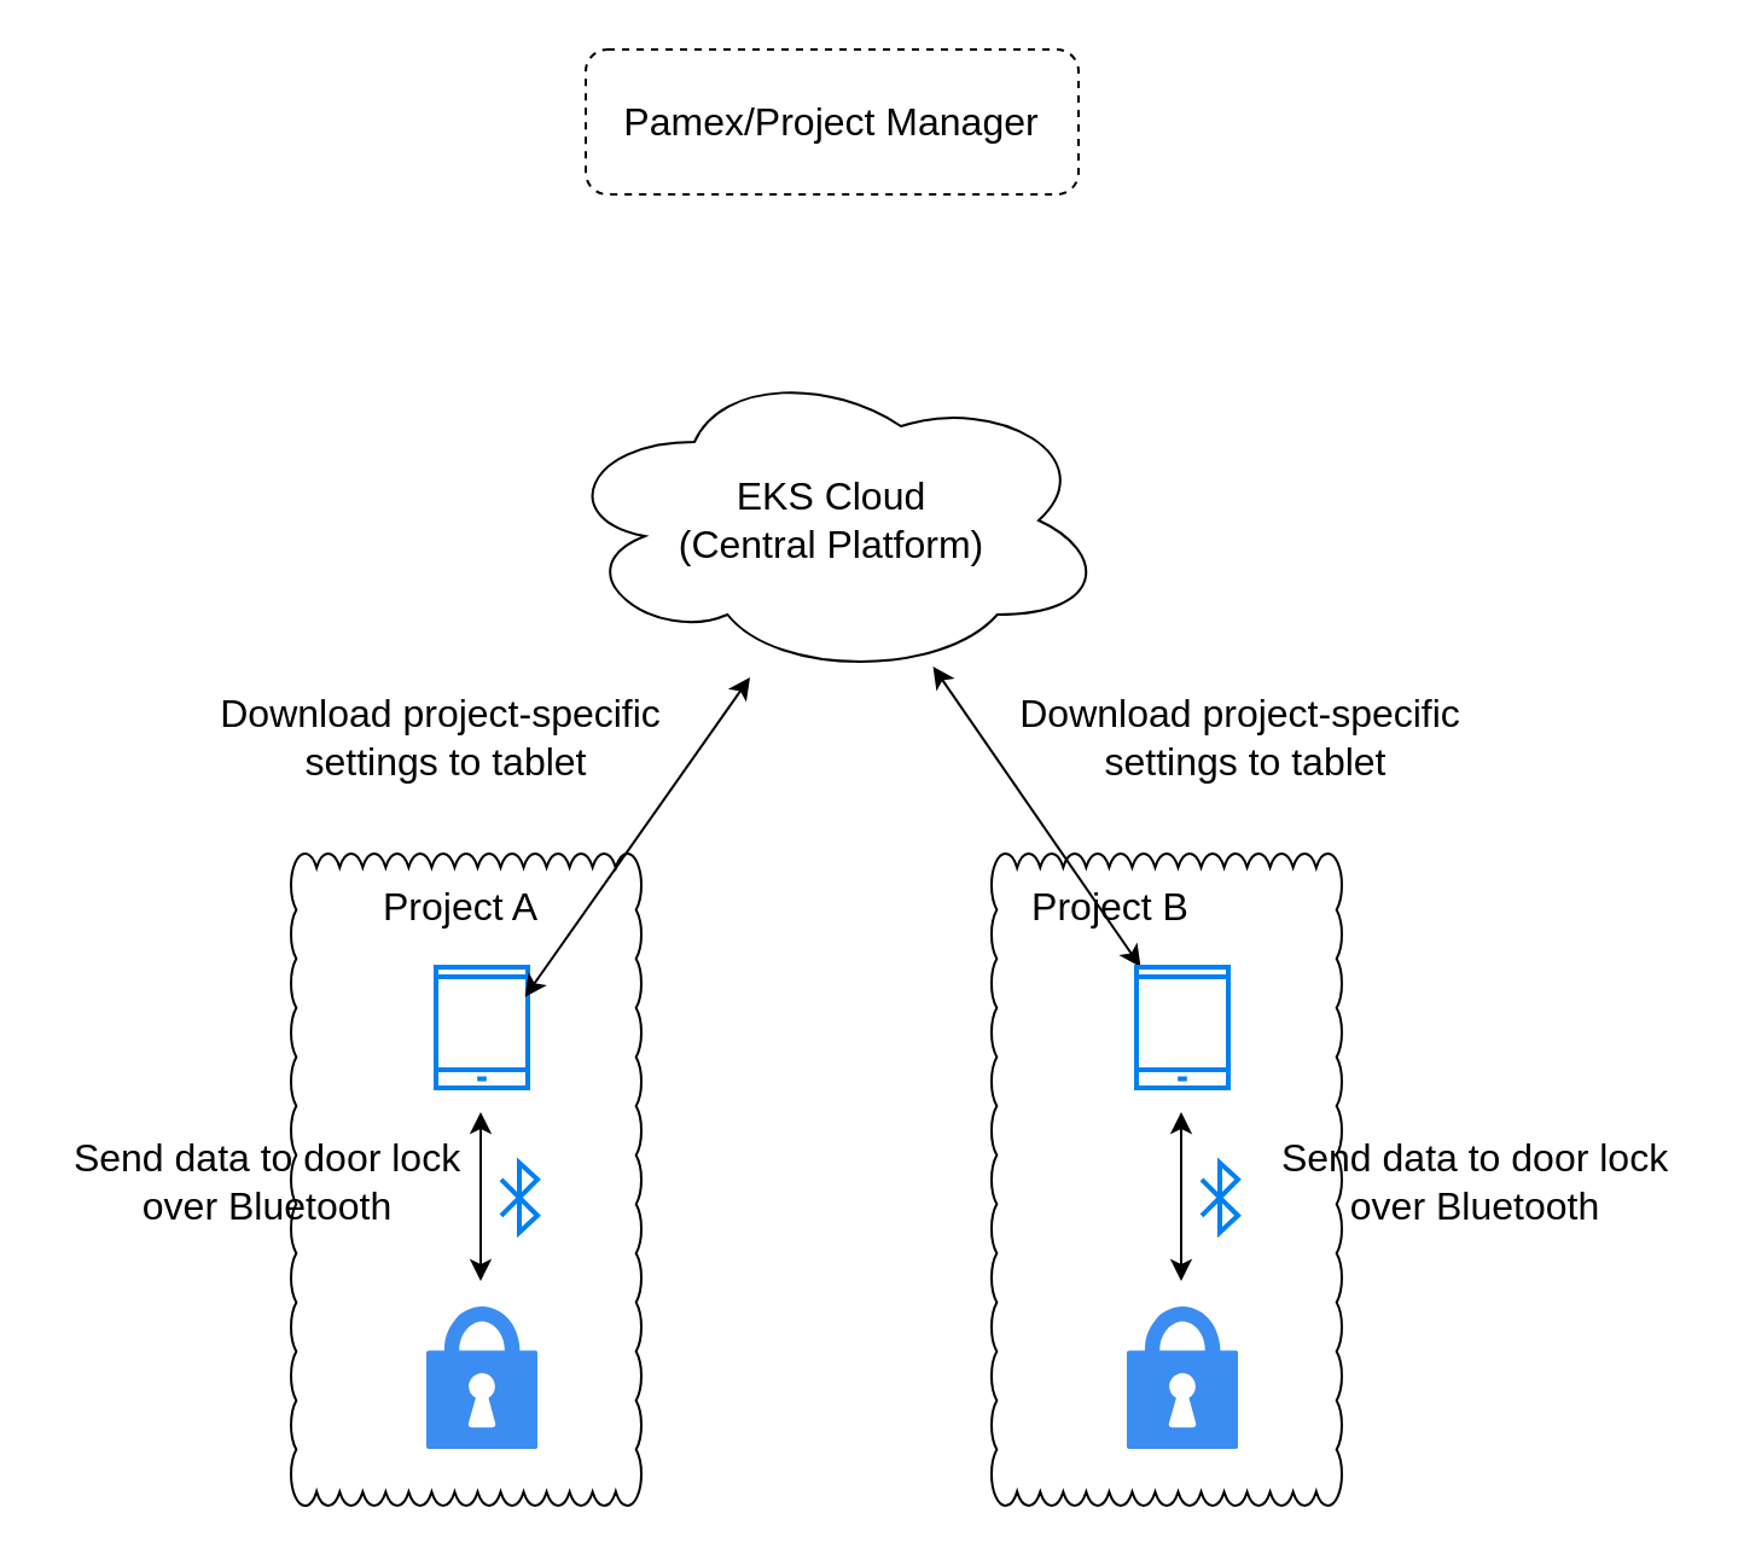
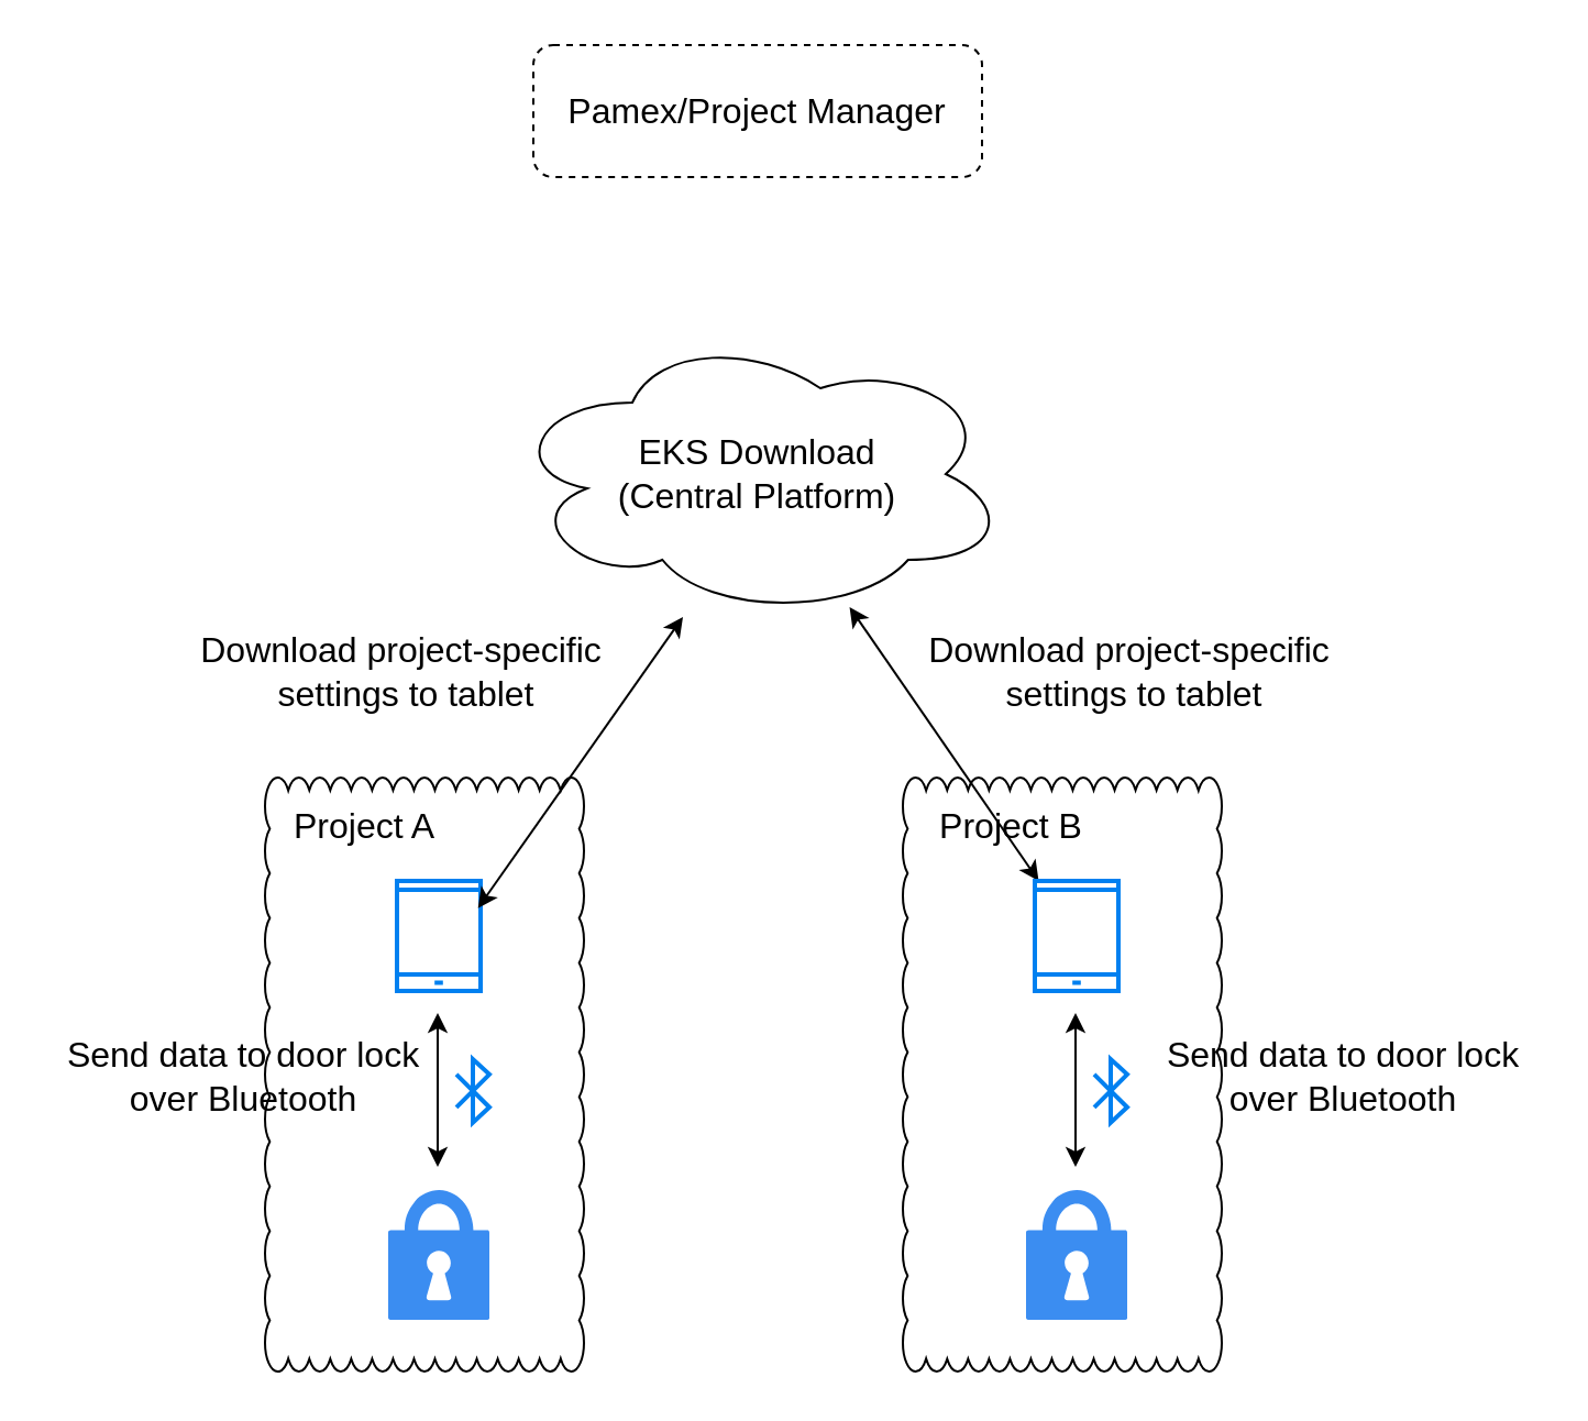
  <mxCell id="0" />
  <mxCell id="1" parent="0" />
  <mxCell id="2" value="" style="whiteSpace=wrap;html=1;shape=mxgraph.basic.cloud_rect" parent="1" vertex="1"><mxGeometry x="410" y="353.01" width="145" height="270" as="geometry" /></mxCell>
  <mxCell id="3" value="&lt;font style=&quot;font-size: 16px;&quot;&gt;Pamex/&lt;/font&gt;&lt;span style=&quot;font-size: 16px; background-color: transparent; color: light-dark(rgb(0, 0, 0), rgb(255, 255, 255));&quot;&gt;Project Manager&lt;/span&gt;" style="rounded=1;whiteSpace=wrap;html=1;dashed=1;" parent="1" vertex="1"><mxGeometry x="242" y="20" width="204" height="60" as="geometry" /></mxCell>
- <mxCell id="4" value="&lt;font style=&quot;font-size: 16px;&quot;&gt;EKS Cloud&lt;/font&gt;&lt;div&gt;&lt;font style=&quot;font-size: 16px;&quot;&gt;(Central Platform)&lt;/font&gt;&lt;/div&gt;" style="ellipse;shape=cloud;whiteSpace=wrap;html=1;" parent="1" vertex="1"><mxGeometry x="230" y="150" width="228" height="130" as="geometry" /></mxCell>
+ <mxCell id="4" value="&lt;font style=&quot;font-size: 16px;&quot;&gt;EKS Download&lt;/font&gt;&lt;div&gt;&lt;font style=&quot;font-size: 16px;&quot;&gt;(Central Platform)&lt;/font&gt;&lt;/div&gt;" style="ellipse;shape=cloud;whiteSpace=wrap;html=1;" parent="1" vertex="1"><mxGeometry x="230" y="150" width="228" height="130" as="geometry" /></mxCell>
  <mxCell id="5" value="" style="whiteSpace=wrap;html=1;shape=mxgraph.basic.cloud_rect" parent="1" vertex="1"><mxGeometry x="120" y="353.01" width="145" height="270" as="geometry" /></mxCell>
  <mxCell id="6" value="" style="html=1;verticalLabelPosition=bottom;align=center;labelBackgroundColor=#ffffff;verticalAlign=top;strokeWidth=2;strokeColor=#0080F0;shadow=0;dashed=0;shape=mxgraph.ios7.icons.smartphone;" parent="1" vertex="1"><mxGeometry x="180" y="400" width="38" height="50" as="geometry" /></mxCell>
  <mxCell id="7" value="" style="sketch=0;html=1;aspect=fixed;strokeColor=none;shadow=0;fillColor=#3B8DF1;verticalAlign=top;labelPosition=center;verticalLabelPosition=bottom;shape=mxgraph.gcp2.lock" parent="1" vertex="1"><mxGeometry x="176" y="540.51" width="46" height="58.97" as="geometry" /></mxCell>
  <mxCell id="8" value="" style="endArrow=classic;startArrow=classic;html=1;rounded=0;" parent="1" edge="1"><mxGeometry width="50" height="50" relative="1" as="geometry"><mxPoint x="198.5" y="530" as="sourcePoint" /><mxPoint x="198.5" y="460" as="targetPoint" /></mxGeometry></mxCell>
  <mxCell id="9" value="" style="endArrow=classic;startArrow=classic;html=1;rounded=0;exitX=0.969;exitY=0.247;exitDx=0;exitDy=0;exitPerimeter=0;" parent="1" source="6" edge="1"><mxGeometry width="50" height="50" relative="1" as="geometry"><mxPoint x="260" y="330" as="sourcePoint" /><mxPoint x="310" y="280" as="targetPoint" /></mxGeometry></mxCell>
  <mxCell id="10" value="&lt;font style=&quot;font-size: 16px;&quot;&gt;Download project-&lt;/font&gt;&lt;font style=&quot;background-color: transparent; color: light-dark(rgb(0, 0, 0), rgb(255, 255, 255)); font-size: 16px;&quot;&gt;specific&amp;nbsp;&lt;/font&gt;&lt;div&gt;&lt;span style=&quot;background-color: transparent; color: light-dark(rgb(0, 0, 0), rgb(255, 255, 255)); font-size: 16px;&quot;&gt;settings to tablet&lt;/span&gt;&lt;/div&gt;" style="text;html=1;align=center;verticalAlign=middle;resizable=0;points=[];autosize=1;strokeColor=none;fillColor=none;" parent="1" vertex="1"><mxGeometry x="79" y="280" width="210" height="50" as="geometry" /></mxCell>
- <mxCell id="11" value="&lt;font style=&quot;font-size: 16px;&quot;&gt;Project A&lt;/font&gt;" style="text;html=1;align=center;verticalAlign=middle;resizable=0;points=[];autosize=1;strokeColor=none;fillColor=none;" parent="1" vertex="1"><mxGeometry x="145" y="360" width="90" height="30" as="geometry" /></mxCell>
+ <mxCell id="11" value="&lt;font style=&quot;font-size: 16px;&quot;&gt;Project A&lt;/font&gt;" style="text;html=1;align=center;verticalAlign=middle;resizable=0;points=[];autosize=1;strokeColor=none;fillColor=none;" parent="1" vertex="1"><mxGeometry x="120" y="360" width="90" height="30" as="geometry" /></mxCell>
  <mxCell id="12" value="" style="endArrow=classic;startArrow=classic;html=1;rounded=0;" parent="1" source="16" target="4" edge="1"><mxGeometry width="50" height="50" relative="1" as="geometry"><mxPoint x="492.832" y="387.11" as="sourcePoint" /><mxPoint x="531" y="330" as="targetPoint" /></mxGeometry></mxCell>
  <mxCell id="13" value="&lt;font style=&quot;font-size: 16px;&quot;&gt;Download project-specific&amp;nbsp;&lt;/font&gt;&lt;div&gt;&lt;font style=&quot;font-size: 16px;&quot;&gt;settings to tablet&lt;/font&gt;&lt;/div&gt;" style="text;html=1;align=center;verticalAlign=middle;resizable=0;points=[];autosize=1;strokeColor=none;fillColor=none;" parent="1" vertex="1"><mxGeometry x="410" y="280" width="210" height="50" as="geometry" /></mxCell>
  <mxCell id="14" value="" style="html=1;verticalLabelPosition=bottom;align=center;labelBackgroundColor=#ffffff;verticalAlign=top;strokeWidth=2;strokeColor=#0080F0;shadow=0;dashed=0;shape=mxgraph.ios7.icons.bluetooth;pointerEvents=1" parent="1" vertex="1"><mxGeometry x="207" y="481" width="15" height="28.8" as="geometry" /></mxCell>
  <mxCell id="15" value="&lt;font style=&quot;font-size: 16px;&quot;&gt;&lt;span style=&quot;background-color: transparent; color: light-dark(rgb(0, 0, 0), rgb(255, 255, 255)); text-align: left;&quot;&gt;Send data&lt;/span&gt;&lt;span style=&quot;background-color: transparent; color: light-dark(rgb(0, 0, 0), rgb(255, 255, 255)); text-align: left;&quot;&gt;&amp;nbsp;to door lock&lt;/span&gt;&lt;/font&gt;&lt;div&gt;&lt;span style=&quot;background-color: transparent; color: light-dark(rgb(0, 0, 0), rgb(255, 255, 255)); text-align: left;&quot;&gt;&lt;font style=&quot;font-size: 16px;&quot;&gt;over Bluetooth&lt;/font&gt;&lt;/span&gt;&lt;div&gt;&lt;p&gt;&lt;/p&gt;&lt;/div&gt;&lt;/div&gt;" style="text;html=1;align=center;verticalAlign=middle;resizable=0;points=[];autosize=1;strokeColor=none;fillColor=none;" parent="1" vertex="1"><mxGeometry x="20" y="465.4" width="180" height="60" as="geometry" /></mxCell>
  <mxCell id="16" value="" style="html=1;verticalLabelPosition=bottom;align=center;labelBackgroundColor=#ffffff;verticalAlign=top;strokeWidth=2;strokeColor=#0080F0;shadow=0;dashed=0;shape=mxgraph.ios7.icons.smartphone;" parent="1" vertex="1"><mxGeometry x="470" y="400" width="38" height="50" as="geometry" /></mxCell>
  <mxCell id="17" value="" style="sketch=0;html=1;aspect=fixed;strokeColor=none;shadow=0;fillColor=#3B8DF1;verticalAlign=top;labelPosition=center;verticalLabelPosition=bottom;shape=mxgraph.gcp2.lock" parent="1" vertex="1"><mxGeometry x="466" y="540.51" width="46" height="58.97" as="geometry" /></mxCell>
  <mxCell id="18" value="" style="endArrow=classic;startArrow=classic;html=1;rounded=0;" parent="1" edge="1"><mxGeometry width="50" height="50" relative="1" as="geometry"><mxPoint x="488.5" y="530" as="sourcePoint" /><mxPoint x="488.5" y="460" as="targetPoint" /></mxGeometry></mxCell>
  <mxCell id="19" value="&lt;font style=&quot;font-size: 16px;&quot;&gt;Project B&lt;/font&gt;" style="text;html=1;align=center;verticalAlign=middle;resizable=0;points=[];autosize=1;strokeColor=none;fillColor=none;" parent="1" vertex="1"><mxGeometry x="414" y="360" width="90" height="30" as="geometry" /></mxCell>
  <mxCell id="20" value="" style="html=1;verticalLabelPosition=bottom;align=center;labelBackgroundColor=#ffffff;verticalAlign=top;strokeWidth=2;strokeColor=#0080F0;shadow=0;dashed=0;shape=mxgraph.ios7.icons.bluetooth;pointerEvents=1" parent="1" vertex="1"><mxGeometry x="497" y="481" width="15" height="28.8" as="geometry" /></mxCell>
  <mxCell id="21" value="&lt;font style=&quot;font-size: 16px;&quot;&gt;&lt;span style=&quot;background-color: transparent; color: light-dark(rgb(0, 0, 0), rgb(255, 255, 255)); text-align: left;&quot;&gt;Send data&lt;/span&gt;&lt;span style=&quot;background-color: transparent; color: light-dark(rgb(0, 0, 0), rgb(255, 255, 255)); text-align: left;&quot;&gt;&amp;nbsp;to door lock&lt;/span&gt;&lt;/font&gt;&lt;div&gt;&lt;span style=&quot;background-color: transparent; color: light-dark(rgb(0, 0, 0), rgb(255, 255, 255)); text-align: left;&quot;&gt;&lt;font style=&quot;font-size: 16px;&quot;&gt;over Bluetooth&lt;/font&gt;&lt;/span&gt;&lt;div&gt;&lt;p&gt;&lt;/p&gt;&lt;/div&gt;&lt;/div&gt;" style="text;html=1;align=center;verticalAlign=middle;resizable=0;points=[];autosize=1;strokeColor=none;fillColor=none;" parent="1" vertex="1"><mxGeometry x="520" y="465.4" width="180" height="60" as="geometry" /></mxCell>
